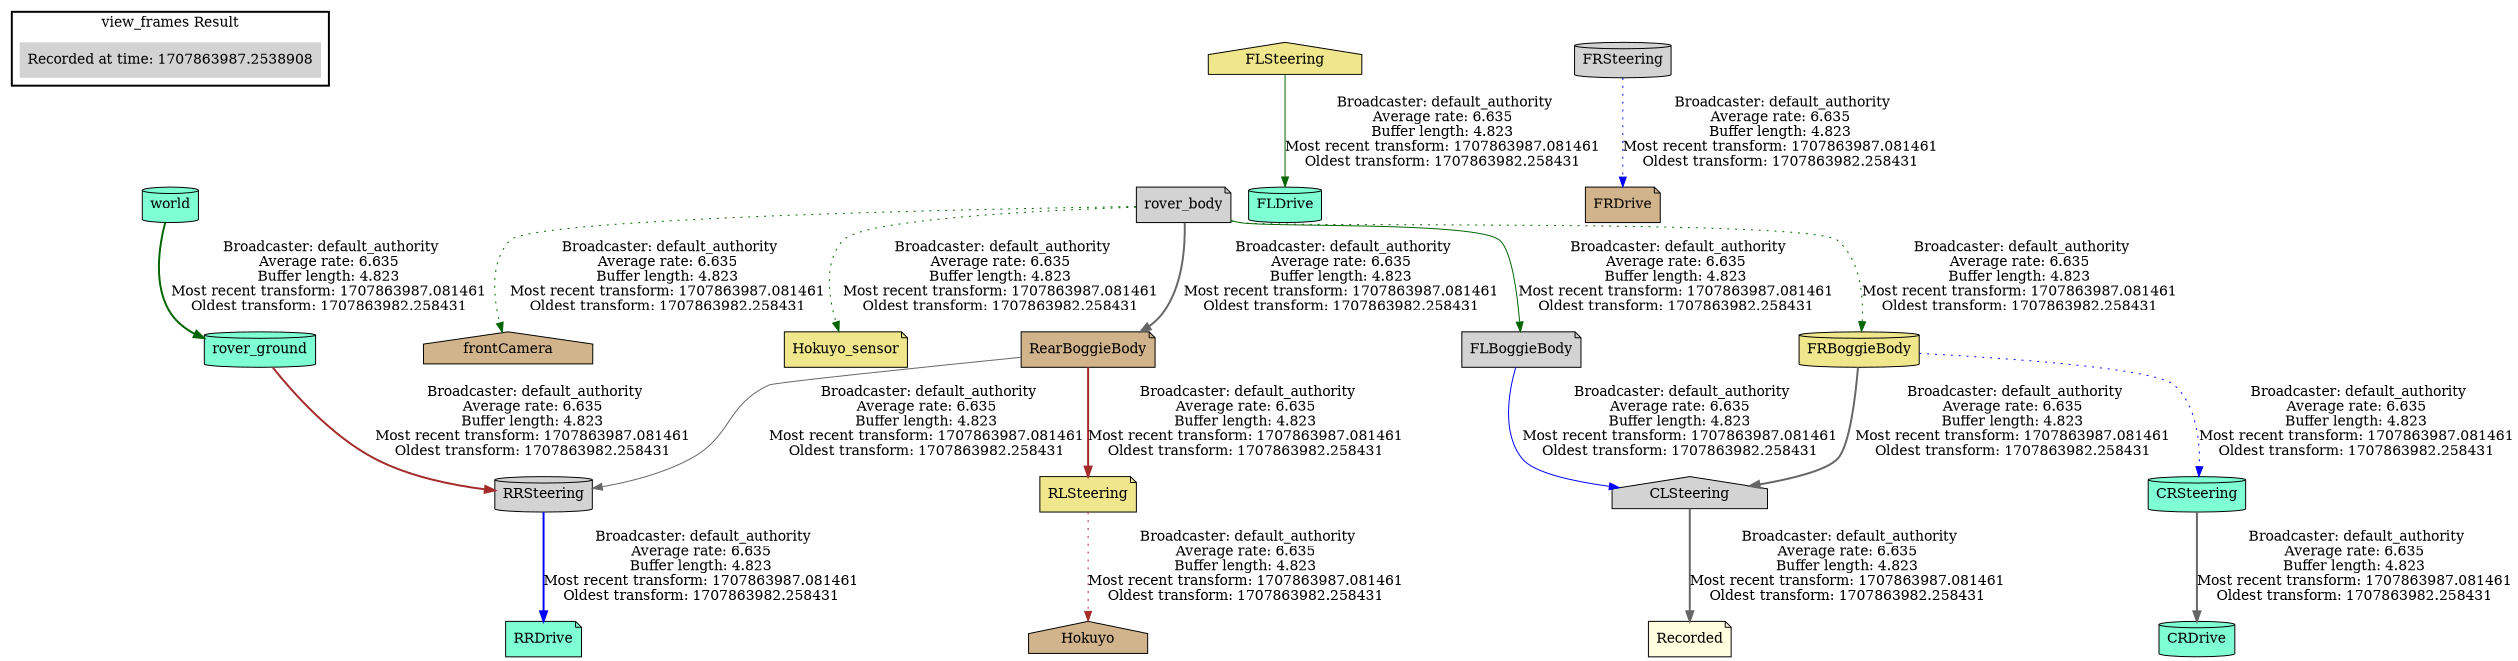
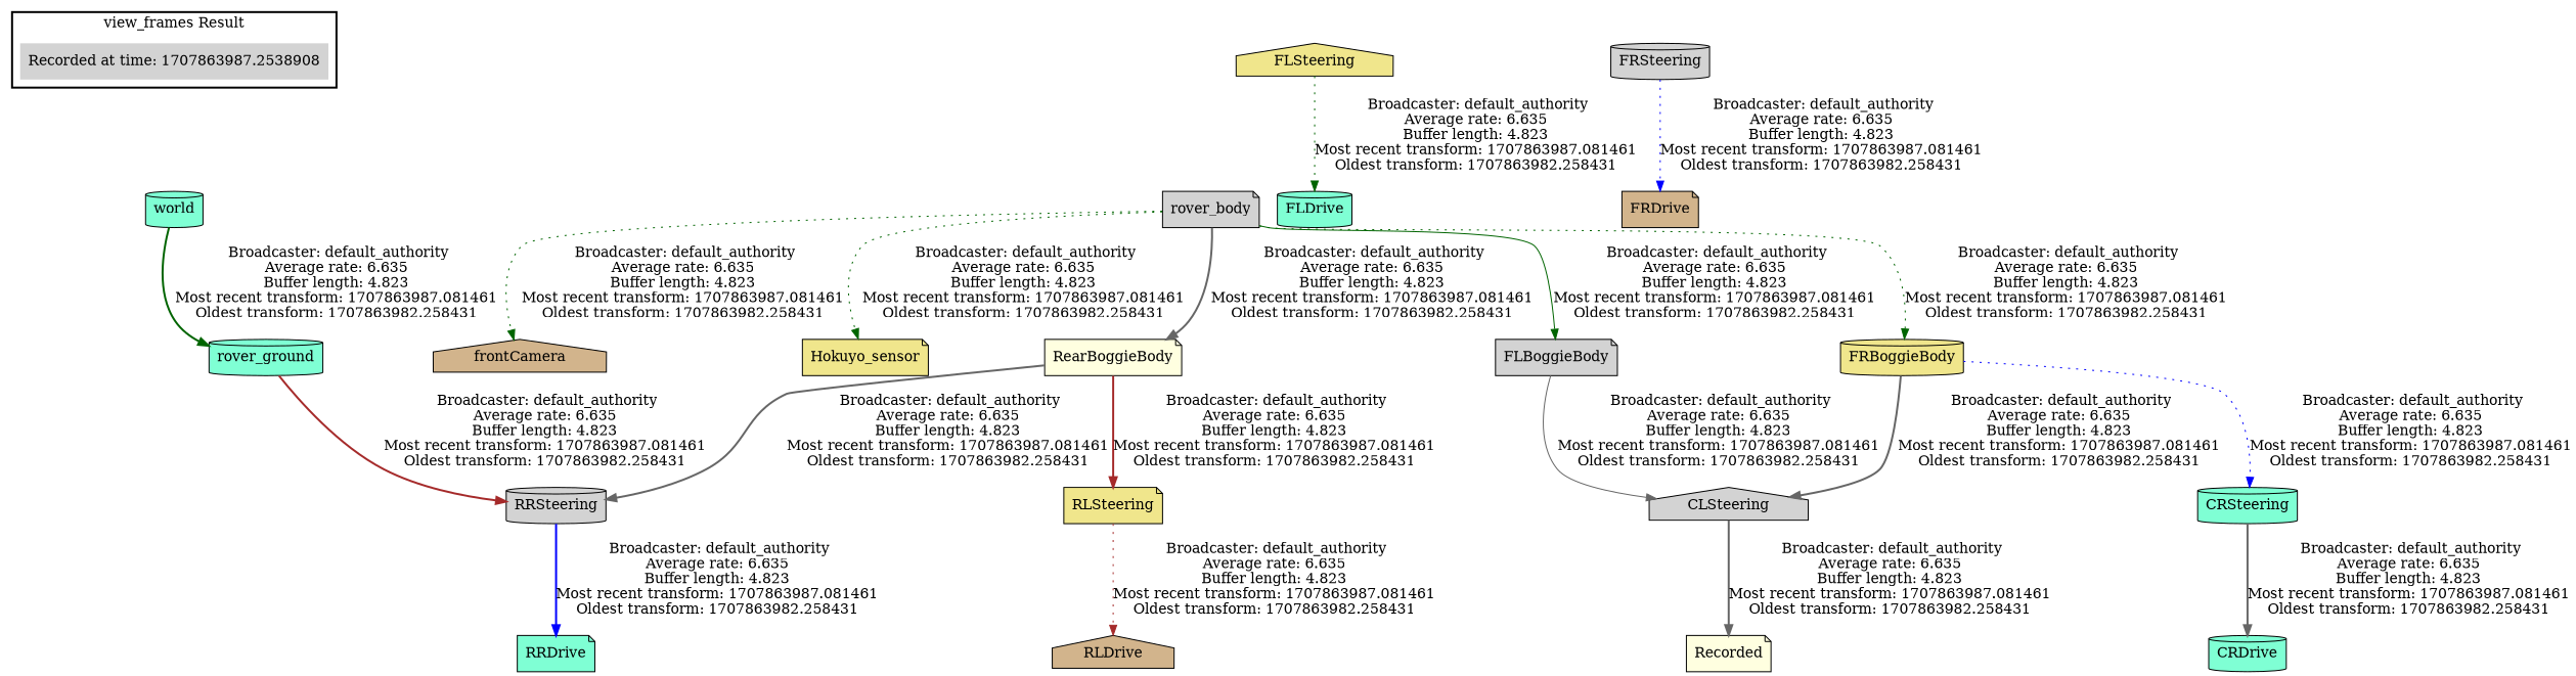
  digraph {
    node [fillcolor=lightgrey shape=cylinder style=filled]
    edge [style=bold color=darkgreen]
    "Recorded at time: 1707863987.2538908" [shape=plaintext]
    world [fillcolor=aquamarine]
    rover_ground [fillcolor=aquamarine]
    RRSteering
    rover_body [shape=note]
    frontCamera [fillcolor=tan shape=house]
    Hokuyo_sensor [fillcolor=khaki shape=note]
-   RearBoggieBody [fillcolor=tan shape=note]
+   RearBoggieBody [fillcolor=lightyellow shape=note]
    FLBoggieBody [shape=note]
    FRBoggieBody [fillcolor=khaki]
    RLSteering [fillcolor=khaki shape=note]
    CLSteering [shape=house]
    CRSteering [fillcolor=aquamarine]
-   RLDrive [fillcolor=tan shape=house label=Hokuyo]
+   RLDrive [fillcolor=tan shape=house]
    RRDrive [fillcolor=aquamarine shape=note]
    FLSteering [fillcolor=khaki shape=house]
    FLDrive [fillcolor=aquamarine]
    n18 [fillcolor=lightyellow label=Recorded shape=note]
    FRDrive [fillcolor=tan shape=note]
    FRSteering
    CRDrive [fillcolor=aquamarine]
    subgraph cluster_1 {
      color=black
      label="view_frames Result"
      style=bold
      "Recorded at time: 1707863987.2538908"
    }
    "Recorded at time: 1707863987.2538908" -> world [style=invis color=""]
    world -> rover_ground [label=" Broadcaster: default_authority\nAverage rate: 6.635\nBuffer length: 4.823\nMost recent transform: 1707863987.081461\nOldest transform: 1707863982.258431\n"]
    rover_ground -> RRSteering [color=brown label=" Broadcaster: default_authority\nAverage rate: 6.635\nBuffer length: 4.823\nMost recent transform: 1707863987.081461\nOldest transform: 1707863982.258431\n"]
    RRSteering -> RRDrive [color=blue label=" Broadcaster: default_authority\nAverage rate: 6.635\nBuffer length: 4.823\nMost recent transform: 1707863987.081461\nOldest transform: 1707863982.258431\n"]
    rover_body -> frontCamera [label=" Broadcaster: default_authority\nAverage rate: 6.635\nBuffer length: 4.823\nMost recent transform: 1707863987.081461\nOldest transform: 1707863982.258431\n" style=dotted]
    rover_body -> Hokuyo_sensor [label=" Broadcaster: default_authority\nAverage rate: 6.635\nBuffer length: 4.823\nMost recent transform: 1707863987.081461\nOldest transform: 1707863982.258431\n" style=dotted]
    rover_body -> RearBoggieBody [color=gray40 label=" Broadcaster: default_authority\nAverage rate: 6.635\nBuffer length: 4.823\nMost recent transform: 1707863987.081461\nOldest transform: 1707863982.258431\n"]
    rover_body -> FLBoggieBody [label=" Broadcaster: default_authority\nAverage rate: 6.635\nBuffer length: 4.823\nMost recent transform: 1707863987.081461\nOldest transform: 1707863982.258431\n" style=solid]
    rover_body -> FRBoggieBody [label=" Broadcaster: default_authority\nAverage rate: 6.635\nBuffer length: 4.823\nMost recent transform: 1707863987.081461\nOldest transform: 1707863982.258431\n" style=dotted]
-   RearBoggieBody -> RRSteering [color=gray40 label=" Broadcaster: default_authority\nAverage rate: 6.635\nBuffer length: 4.823\nMost recent transform: 1707863987.081461\nOldest transform: 1707863982.258431\n" style=solid]
+   RearBoggieBody -> RRSteering [color=gray40 label=" Broadcaster: default_authority\nAverage rate: 6.635\nBuffer length: 4.823\nMost recent transform: 1707863987.081461\nOldest transform: 1707863982.258431\n"]
    RearBoggieBody -> RLSteering [color=brown label=" Broadcaster: default_authority\nAverage rate: 6.635\nBuffer length: 4.823\nMost recent transform: 1707863987.081461\nOldest transform: 1707863982.258431\n"]
-   FLBoggieBody -> CLSteering [color=blue label=" Broadcaster: default_authority\nAverage rate: 6.635\nBuffer length: 4.823\nMost recent transform: 1707863987.081461\nOldest transform: 1707863982.258431\n" style=solid]
+   FLBoggieBody -> CLSteering [color=gray40 label=" Broadcaster: default_authority\nAverage rate: 6.635\nBuffer length: 4.823\nMost recent transform: 1707863987.081461\nOldest transform: 1707863982.258431\n" style=solid]
    FRBoggieBody -> CLSteering [color=gray40 label=" Broadcaster: default_authority\nAverage rate: 6.635\nBuffer length: 4.823\nMost recent transform: 1707863987.081461\nOldest transform: 1707863982.258431\n"]
    FRBoggieBody -> CRSteering [color=blue label=" Broadcaster: default_authority\nAverage rate: 6.635\nBuffer length: 4.823\nMost recent transform: 1707863987.081461\nOldest transform: 1707863982.258431\n" style=dotted]
    RLSteering -> RLDrive [color=brown label=" Broadcaster: default_authority\nAverage rate: 6.635\nBuffer length: 4.823\nMost recent transform: 1707863987.081461\nOldest transform: 1707863982.258431\n" style=dotted]
    CLSteering -> n18 [color=gray40 label=" Broadcaster: default_authority\nAverage rate: 6.635\nBuffer length: 4.823\nMost recent transform: 1707863987.081461\nOldest transform: 1707863982.258431\n"]
    CRSteering -> CRDrive [color=gray40 label=" Broadcaster: default_authority\nAverage rate: 6.635\nBuffer length: 4.823\nMost recent transform: 1707863987.081461\nOldest transform: 1707863982.258431\n"]
-   FLSteering -> FLDrive [label=" Broadcaster: default_authority\nAverage rate: 6.635\nBuffer length: 4.823\nMost recent transform: 1707863987.081461\nOldest transform: 1707863982.258431\n" style=solid]
+   FLSteering -> FLDrive [label=" Broadcaster: default_authority\nAverage rate: 6.635\nBuffer length: 4.823\nMost recent transform: 1707863987.081461\nOldest transform: 1707863982.258431\n" style=dotted]
    FRSteering -> FRDrive [color=blue label=" Broadcaster: default_authority\nAverage rate: 6.635\nBuffer length: 4.823\nMost recent transform: 1707863987.081461\nOldest transform: 1707863982.258431\n" style=dotted]
  }
